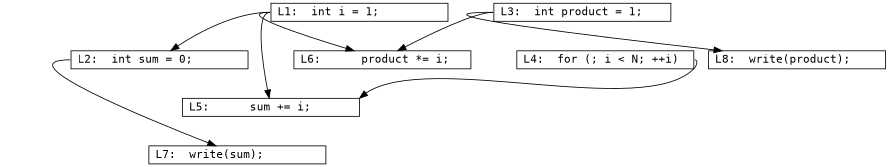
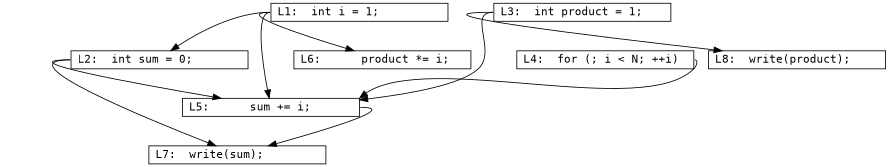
  digraph {
    splines=true
    node [fixedsize=true fontname=Monospace shape=rect]
    edge [tailport=w]
    n1 [height=.3 label="L1:  int i = 1;        \l" width=3]
    n2 [height=.3 label="L5:      sum += i;     \l" width=3]
    n3 [height=.3 label="L6:      product *= i; \l" width=3]
    n4 [height=.3 label="L2:  int sum = 0;      \l" width=3]
    n5 [height=.3 label="L4:  for (; i < N; ++i)\l" width=3]
    n6 [height=.3 label="L7:  write(sum);       \l" width=3]
    n7 [height=.3 label="L3:  int product = 1;  \l" width=3]
    n8 [height=.3 label="L8:  write(product);   \l" width=3]
    n1 -> n2
    n1 -> n3
    n1 -> n4
+   n2 -> n6 [tailport=e]
+   n4 -> n2
    n4 -> n6
    n5 -> n2 [headport=ne tailport=e]
-   n7 -> n3
+   n7 -> n2
    n7 -> n8
  }
